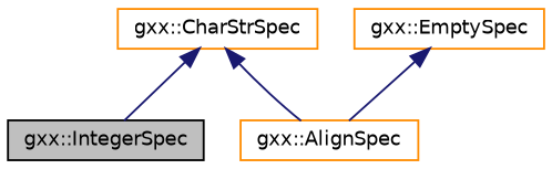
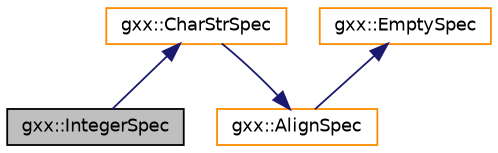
  digraph {
    node [color=darkorange fillcolor=white fontname=Helvetica fontsize=10 shape=record style=filled]
    edge [color=midnightblue dir=back fontname=Helvetica fontsize=10 labelfontname=Helvetica labelfontsize=10 style=solid]
    n1 [color=black fillcolor=grey75 fontcolor=black height=0.2 label="gxx::IntegerSpec" width=0.4]
    n2 [height=0.2 label="gxx::CharStrSpec" width=0.4]
    n3 [height=0.2 label="gxx::AlignSpec" width=0.4]
    n4 [height=0.2 label="gxx::EmptySpec" width=0.4]
    n2 -> n1
-   n2 -> n3
+   n3 -> n2
    n4 -> n3
  }
